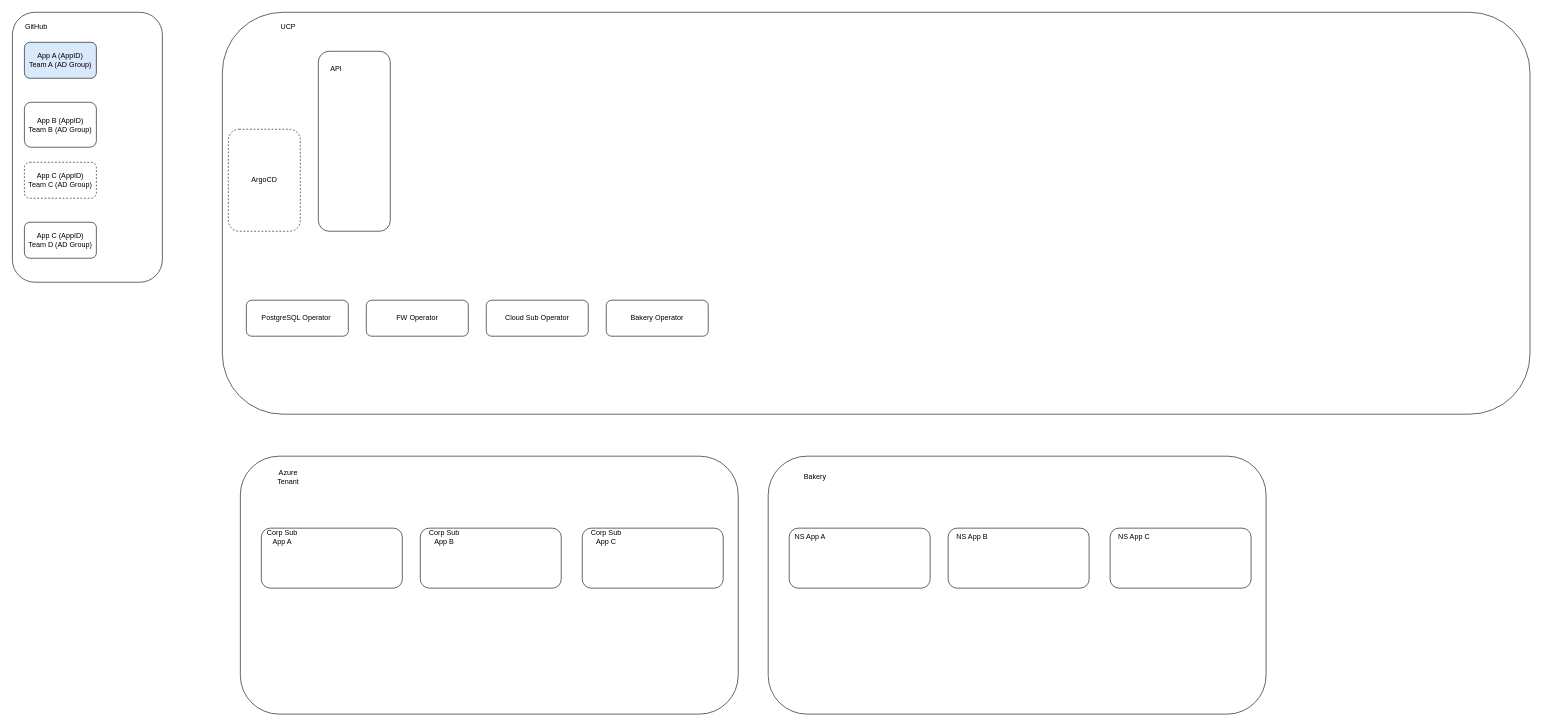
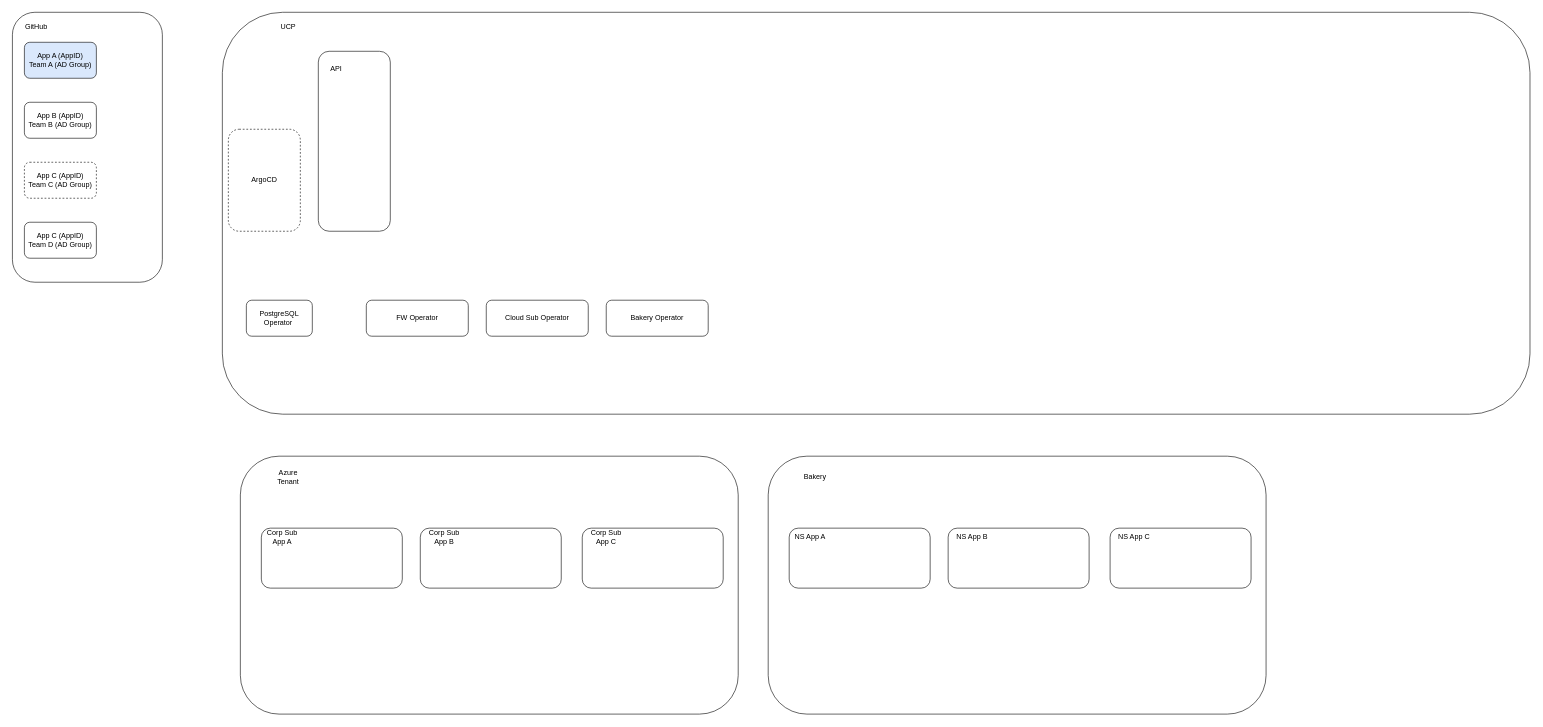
  <mxCell id="0" />
  <mxCell id="1" parent="0" />
  <mxCell id="2" value="" style="rounded=1;whiteSpace=wrap;html=1;" vertex="1" parent="1"><mxGeometry x="20" y="20" width="250" height="450" as="geometry" /></mxCell>
  <mxCell id="3" value="GitHub" style="text;html=1;strokeColor=none;fillColor=none;align=center;verticalAlign=middle;whiteSpace=wrap;rounded=0;" vertex="1" parent="1"><mxGeometry x="30" y="30" width="60" height="30" as="geometry" /></mxCell>
  <mxCell id="4" value="App A (AppID)&lt;br&gt;Team A (AD Group)" style="rounded=1;whiteSpace=wrap;html=1;fillColor=#dae8fc;" vertex="1" parent="1"><mxGeometry x="40" y="70" width="120" height="60" as="geometry" /></mxCell>
- <mxCell id="5" value="App B (AppID)&lt;br&gt;Team B (AD Group)" style="rounded=1;whiteSpace=wrap;html=1;" vertex="1" parent="1"><mxGeometry x="40" y="170" width="120" height="75" as="geometry" /></mxCell>
+ <mxCell id="5" value="App B (AppID)&lt;br&gt;Team B (AD Group)" style="rounded=1;whiteSpace=wrap;html=1;" vertex="1" parent="1"><mxGeometry x="40" y="170" width="120" height="60" as="geometry" /></mxCell>
  <mxCell id="6" value="App C (AppID)&lt;br&gt;Team C (AD Group)" style="rounded=1;whiteSpace=wrap;html=1;dashed=1;" vertex="1" parent="1"><mxGeometry x="40" y="270" width="120" height="60" as="geometry" /></mxCell>
  <mxCell id="7" value="App C (AppID)&lt;br&gt;Team D (AD Group)" style="rounded=1;whiteSpace=wrap;html=1;" vertex="1" parent="1"><mxGeometry x="40" y="370" width="120" height="60" as="geometry" /></mxCell>
  <mxCell id="8" value="" style="rounded=1;whiteSpace=wrap;html=1;" vertex="1" parent="1"><mxGeometry x="370" y="20" width="2180" height="670" as="geometry" /></mxCell>
  <mxCell id="9" value="UCP" style="text;html=1;strokeColor=none;fillColor=none;align=center;verticalAlign=middle;whiteSpace=wrap;rounded=0;" vertex="1" parent="1"><mxGeometry x="450" y="30" width="60" height="30" as="geometry" /></mxCell>
  <mxCell id="10" value="" style="rounded=1;whiteSpace=wrap;html=1;" vertex="1" parent="1"><mxGeometry x="530" y="85" width="120" height="300" as="geometry" /></mxCell>
  <mxCell id="11" value="API" style="text;html=1;strokeColor=none;fillColor=none;align=center;verticalAlign=middle;whiteSpace=wrap;rounded=0;" vertex="1" parent="1"><mxGeometry x="530" y="100" width="60" height="30" as="geometry" /></mxCell>
  <mxCell id="12" value="ArgoCD" style="rounded=1;whiteSpace=wrap;html=1;dashed=1;" vertex="1" parent="1"><mxGeometry x="380" y="215" width="120" height="170" as="geometry" /></mxCell>
- <mxCell id="13" value="PostgreSQL Operator&amp;nbsp;" style="rounded=1;whiteSpace=wrap;html=1;" vertex="1" parent="1"><mxGeometry x="410" y="500" width="170" height="60" as="geometry" /></mxCell>
+ <mxCell id="13" value="PostgreSQL Operator&amp;nbsp;" style="rounded=1;whiteSpace=wrap;html=1;" vertex="1" parent="1"><mxGeometry x="410" y="500" width="110" height="60" as="geometry" /></mxCell>
  <mxCell id="14" value="FW Operator" style="rounded=1;whiteSpace=wrap;html=1;" vertex="1" parent="1"><mxGeometry x="610" y="500" width="170" height="60" as="geometry" /></mxCell>
  <mxCell id="15" value="Cloud Sub Operator" style="rounded=1;whiteSpace=wrap;html=1;" vertex="1" parent="1"><mxGeometry x="810" y="500" width="170" height="60" as="geometry" /></mxCell>
  <mxCell id="16" value="Bakery Operator" style="rounded=1;whiteSpace=wrap;html=1;" vertex="1" parent="1"><mxGeometry x="1010" y="500" width="170" height="60" as="geometry" /></mxCell>
  <mxCell id="17" value="" style="rounded=1;whiteSpace=wrap;html=1;" vertex="1" parent="1"><mxGeometry x="400" y="760" width="830" height="430" as="geometry" /></mxCell>
  <mxCell id="18" value="Azure Tenant" style="text;html=1;strokeColor=none;fillColor=none;align=center;verticalAlign=middle;whiteSpace=wrap;rounded=0;" vertex="1" parent="1"><mxGeometry x="450" y="780" width="60" height="30" as="geometry" /></mxCell>
  <mxCell id="19" value="" style="rounded=1;whiteSpace=wrap;html=1;" vertex="1" parent="1"><mxGeometry x="435" y="880" width="235" height="100" as="geometry" /></mxCell>
  <mxCell id="20" value="" style="rounded=1;whiteSpace=wrap;html=1;" vertex="1" parent="1"><mxGeometry x="700" y="880" width="235" height="100" as="geometry" /></mxCell>
  <mxCell id="21" value="" style="rounded=1;whiteSpace=wrap;html=1;" vertex="1" parent="1"><mxGeometry x="970" y="880" width="235" height="100" as="geometry" /></mxCell>
  <mxCell id="22" value="Corp Sub App A" style="text;html=1;strokeColor=none;fillColor=none;align=center;verticalAlign=middle;whiteSpace=wrap;rounded=0;" vertex="1" parent="1"><mxGeometry x="440" y="880" width="60" height="30" as="geometry" /></mxCell>
  <mxCell id="23" value="Corp Sub App B" style="text;html=1;strokeColor=none;fillColor=none;align=center;verticalAlign=middle;whiteSpace=wrap;rounded=0;" vertex="1" parent="1"><mxGeometry x="710" y="880" width="60" height="30" as="geometry" /></mxCell>
  <mxCell id="24" value="Corp Sub App C" style="text;html=1;strokeColor=none;fillColor=none;align=center;verticalAlign=middle;whiteSpace=wrap;rounded=0;" vertex="1" parent="1"><mxGeometry x="980" y="880" width="60" height="30" as="geometry" /></mxCell>
  <mxCell id="25" value="" style="rounded=1;whiteSpace=wrap;html=1;" vertex="1" parent="1"><mxGeometry x="1280" y="760" width="830" height="430" as="geometry" /></mxCell>
  <mxCell id="26" value="Bakery&amp;nbsp;" style="text;html=1;strokeColor=none;fillColor=none;align=center;verticalAlign=middle;whiteSpace=wrap;rounded=0;" vertex="1" parent="1"><mxGeometry x="1330" y="780" width="60" height="30" as="geometry" /></mxCell>
  <mxCell id="27" value="" style="rounded=1;whiteSpace=wrap;html=1;" vertex="1" parent="1"><mxGeometry x="1315" y="880" width="235" height="100" as="geometry" /></mxCell>
  <mxCell id="28" value="" style="rounded=1;whiteSpace=wrap;html=1;" vertex="1" parent="1"><mxGeometry x="1580" y="880" width="235" height="100" as="geometry" /></mxCell>
  <mxCell id="29" value="" style="rounded=1;whiteSpace=wrap;html=1;" vertex="1" parent="1"><mxGeometry x="1850" y="880" width="235" height="100" as="geometry" /></mxCell>
  <mxCell id="30" value="NS App A" style="text;html=1;strokeColor=none;fillColor=none;align=center;verticalAlign=middle;whiteSpace=wrap;rounded=0;" vertex="1" parent="1"><mxGeometry x="1320" y="880" width="60" height="30" as="geometry" /></mxCell>
  <mxCell id="31" value="NS App B" style="text;html=1;strokeColor=none;fillColor=none;align=center;verticalAlign=middle;whiteSpace=wrap;rounded=0;" vertex="1" parent="1"><mxGeometry x="1590" y="880" width="60" height="30" as="geometry" /></mxCell>
  <mxCell id="32" value="NS App C" style="text;html=1;strokeColor=none;fillColor=none;align=center;verticalAlign=middle;whiteSpace=wrap;rounded=0;" vertex="1" parent="1"><mxGeometry x="1860" y="880" width="60" height="30" as="geometry" /></mxCell>
